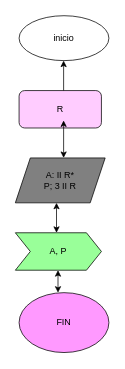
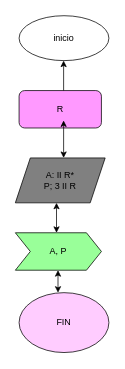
  <mxCell id="0" />
  <mxCell id="1" parent="0" />
  <mxCell id="2" value="inicio" style="ellipse;whiteSpace=wrap;html=1;fillColor=#ffffff;" parent="1" vertex="1"><mxGeometry x="25" width="120" height="60" as="geometry" y="20" /></mxCell>
  <mxCell id="3" value="" style="endArrow=classic;startArrow=classic;html=1;" parent="1" edge="1"><mxGeometry width="50" height="50" relative="1" as="geometry"><mxPoint x="84.5" y="130" as="sourcePoint" /><mxPoint x="84.5" y="80" as="targetPoint" /><Array as="points"><mxPoint x="84.5" y="80" /></Array></mxGeometry></mxCell>
- <mxCell id="4" value="R" style="rounded=1;whiteSpace=wrap;html=1;fillColor=#FFCCFF;" parent="1" vertex="1"><mxGeometry x="25" y="120" width="110" height="50" as="geometry" /></mxCell>
+ <mxCell id="4" value="R" style="rounded=1;whiteSpace=wrap;html=1;fillColor=#ff99ff;" parent="1" vertex="1"><mxGeometry x="25" y="120" width="110" height="50" as="geometry" /></mxCell>
  <mxCell id="5" value="" style="endArrow=classic;startArrow=classic;html=1;" parent="1" edge="1"><mxGeometry width="50" height="50" relative="1" as="geometry"><mxPoint x="84.5" y="210" as="sourcePoint" /><mxPoint x="84.5" y="160" as="targetPoint" /></mxGeometry></mxCell>
  <mxCell id="6" value="A: II R*&lt;br&gt;P; 3 II R" style="shape=parallelogram;perimeter=parallelogramPerimeter;whiteSpace=wrap;html=1;fixedSize=1;fillColor=#808080;" parent="1" vertex="1"><mxGeometry x="20" y="210" width="120" height="60" as="geometry" /></mxCell>
  <mxCell id="7" value="A, P" style="shape=step;perimeter=stepPerimeter;whiteSpace=wrap;html=1;fixedSize=1;fillColor=#99FF99;" parent="1" vertex="1"><mxGeometry x="20" y="310" width="115" height="50" as="geometry" /></mxCell>
  <mxCell id="8" value="" style="endArrow=classic;startArrow=classic;html=1;" parent="1" edge="1"><mxGeometry width="50" height="50" relative="1" as="geometry"><mxPoint x="75" y="270" as="sourcePoint" /><mxPoint x="75" y="310" as="targetPoint" /></mxGeometry></mxCell>
  <mxCell id="9" value="" style="endArrow=classic;startArrow=classic;html=1;" parent="1" edge="1"><mxGeometry width="50" height="50" relative="1" as="geometry"><mxPoint x="77" y="390" as="sourcePoint" /><mxPoint x="77" y="360" as="targetPoint" /></mxGeometry></mxCell>
- <mxCell id="10" value="FIN" style="ellipse;whiteSpace=wrap;html=1;fillColor=#FF99FF;" vertex="1" parent="1"><mxGeometry x="25" y="390" width="120" height="80" as="geometry" /></mxCell>
+ <mxCell id="10" value="FIN" style="ellipse;whiteSpace=wrap;html=1;fillColor=#ffccff;" vertex="1" parent="1"><mxGeometry x="25" y="390" width="120" height="80" as="geometry" /></mxCell>
